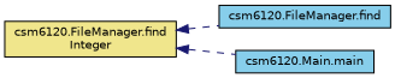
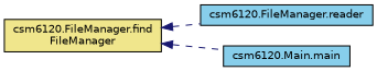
  digraph {
    rankdir=LR
    node [color=black fillcolor=skyblue fontname=Helvetica fontsize=10 shape=record style=filled]
    edge [color=midnightblue dir=back fontname=Helvetica fontsize=10 labelfontname=Helvetica labelfontsize=10 style=dashed]
-   n1 [fillcolor=khaki fontcolor=black height=0.2 label="csm6120.FileManager.find\lInteger" width=0.4]
-   n2 [height=0.2 label="csm6120.FileManager.find" width=0.4]
+   n1 [fillcolor=khaki fontcolor=black height=0.2 label="csm6120.FileManager.find\lFileManager" width=0.4]
+   n2 [height=0.2 label="csm6120.FileManager.reader" width=0.4]
    n3 [height=0.2 label="csm6120.Main.main" width=0.4]
    n1 -> n2
    n1 -> n3
  }
